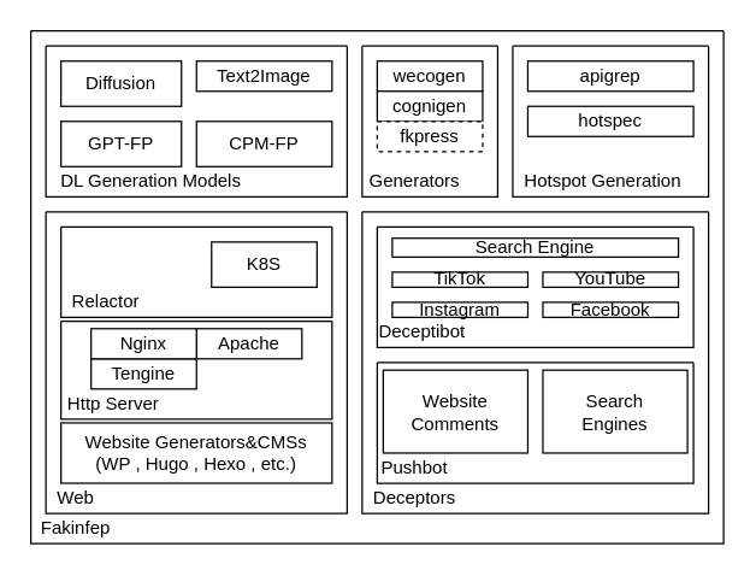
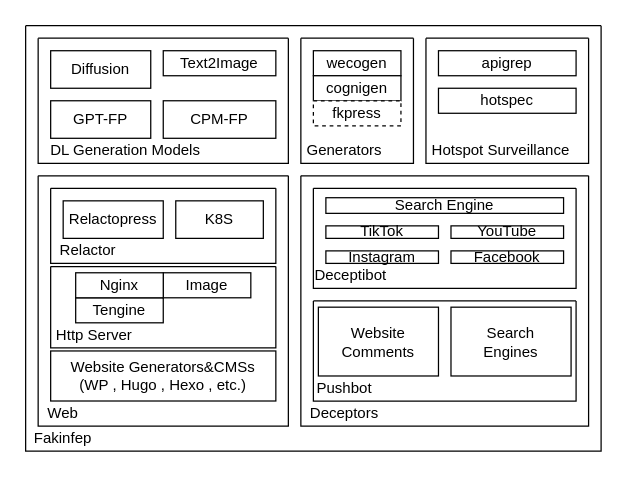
  <mxCell id="0" />
  <mxCell id="1" parent="0" />
  <mxCell id="2" value="" style="swimlane;startSize=0;" vertex="1" parent="1"><mxGeometry x="20" y="20" width="460" height="340" as="geometry" /></mxCell>
  <mxCell id="3" value="" style="swimlane;startSize=0;" vertex="1" parent="2"><mxGeometry x="10" y="10" width="200" height="100" as="geometry" /></mxCell>
  <mxCell id="4" value="&lt;div&gt;Diffusion&lt;/div&gt;" style="whiteSpace=wrap;html=1;" vertex="1" parent="3"><mxGeometry x="10" y="10" width="80" height="30" as="geometry" /></mxCell>
  <mxCell id="5" value="GPT-FP" style="whiteSpace=wrap;html=1;" vertex="1" parent="3"><mxGeometry x="10" y="50" width="80" height="30" as="geometry" /></mxCell>
  <mxCell id="6" value="Text2Image" style="whiteSpace=wrap;html=1;" vertex="1" parent="3"><mxGeometry x="100" y="10" width="90" height="20" as="geometry" /></mxCell>
  <mxCell id="7" value="CPM-FP" style="whiteSpace=wrap;html=1;" vertex="1" parent="3"><mxGeometry x="100" y="50" width="90" height="30" as="geometry" /></mxCell>
  <mxCell id="8" value="DL Generation Models" style="text;html=1;strokeColor=none;fillColor=none;align=center;verticalAlign=middle;whiteSpace=wrap;rounded=0;" vertex="1" parent="3"><mxGeometry y="80" width="140" height="20" as="geometry" /></mxCell>
  <mxCell id="9" value="" style="swimlane;startSize=0;" vertex="1" parent="2"><mxGeometry x="10" y="120" width="200" height="200" as="geometry" /></mxCell>
  <mxCell id="10" value="" style="swimlane;startSize=0;" vertex="1" parent="9"><mxGeometry x="10" y="10" width="180" height="60" as="geometry" /></mxCell>
+ <mxCell id="11" value="Relactopress" style="whiteSpace=wrap;html=1;" vertex="1" parent="10"><mxGeometry x="10" y="10" width="80" height="30" as="geometry" /></mxCell>
  <mxCell id="12" value="K8S" style="whiteSpace=wrap;html=1;" vertex="1" parent="10"><mxGeometry x="100" y="10" width="70" height="30" as="geometry" /></mxCell>
  <mxCell id="13" value="Relactor" style="text;html=1;strokeColor=none;fillColor=none;align=center;verticalAlign=middle;whiteSpace=wrap;rounded=0;" vertex="1" parent="10"><mxGeometry y="40" width="60" height="20" as="geometry" /></mxCell>
  <mxCell id="14" value="" style="swimlane;startSize=0;" vertex="1" parent="9"><mxGeometry x="10" y="72.5" width="180" height="65" as="geometry" /></mxCell>
  <mxCell id="15" value="Tengine" style="whiteSpace=wrap;html=1;" vertex="1" parent="14"><mxGeometry x="20" y="25" width="70" height="20" as="geometry" /></mxCell>
- <mxCell id="16" value="Apache" style="whiteSpace=wrap;html=1;" vertex="1" parent="14"><mxGeometry x="90" y="5" width="70" height="20" as="geometry" /></mxCell>
+ <mxCell id="16" value="Image" style="whiteSpace=wrap;html=1;" vertex="1" parent="14"><mxGeometry x="90" y="5" width="70" height="20" as="geometry" /></mxCell>
  <mxCell id="17" value="Nginx" style="whiteSpace=wrap;html=1;" vertex="1" parent="14"><mxGeometry x="20" y="5" width="70" height="20" as="geometry" /></mxCell>
  <mxCell id="18" value="Http Server" style="text;html=1;strokeColor=none;fillColor=none;align=center;verticalAlign=middle;whiteSpace=wrap;rounded=0;" vertex="1" parent="14"><mxGeometry y="45" width="70" height="20" as="geometry" /></mxCell>
  <mxCell id="19" value="&lt;div&gt;Website Generators&amp;amp;CMSs&lt;/div&gt;(WP , Hugo , Hexo , etc.)" style="rounded=0;whiteSpace=wrap;html=1;" vertex="1" parent="9"><mxGeometry x="10" y="140" width="180" height="40" as="geometry" /></mxCell>
  <mxCell id="20" value="Web" style="text;html=1;strokeColor=none;fillColor=none;align=center;verticalAlign=middle;whiteSpace=wrap;rounded=0;" vertex="1" parent="9"><mxGeometry y="180" width="40" height="20" as="geometry" /></mxCell>
  <mxCell id="21" value="Fakinfep" style="text;html=1;strokeColor=none;fillColor=none;align=center;verticalAlign=middle;whiteSpace=wrap;rounded=0;" vertex="1" parent="2"><mxGeometry y="320" width="60" height="20" as="geometry" /></mxCell>
  <mxCell id="22" value="" style="swimlane;startSize=0;" vertex="1" parent="2"><mxGeometry x="220" y="10" width="90" height="100" as="geometry" /></mxCell>
  <mxCell id="23" value="Generators" style="text;html=1;strokeColor=none;fillColor=none;align=center;verticalAlign=middle;whiteSpace=wrap;rounded=0;" vertex="1" parent="22"><mxGeometry y="80" width="70" height="20" as="geometry" /></mxCell>
  <mxCell id="24" value="wecogen" style="rounded=0;whiteSpace=wrap;html=1;" vertex="1" parent="22"><mxGeometry x="10" y="10" width="70" height="20" as="geometry" /></mxCell>
  <mxCell id="25" value="cognigen" style="rounded=0;whiteSpace=wrap;html=1;" vertex="1" parent="22"><mxGeometry x="10" y="30" width="70" height="20" as="geometry" /></mxCell>
  <mxCell id="26" value="fkpress" style="rounded=0;whiteSpace=wrap;html=1;dashed=1;" vertex="1" parent="22"><mxGeometry x="10" y="50" width="70" height="20" as="geometry" /></mxCell>
  <mxCell id="27" value="" style="swimlane;startSize=0;" vertex="1" parent="2"><mxGeometry x="220" y="120" width="230" height="200" as="geometry" /></mxCell>
  <mxCell id="28" value="Deceptors" style="text;html=1;strokeColor=none;fillColor=none;align=center;verticalAlign=middle;whiteSpace=wrap;rounded=0;" vertex="1" parent="27"><mxGeometry y="180" width="70" height="20" as="geometry" /></mxCell>
  <mxCell id="29" value="" style="swimlane;startSize=0;" vertex="1" parent="27"><mxGeometry x="10" y="10" width="210" height="80" as="geometry" /></mxCell>
  <mxCell id="30" value="Deceptibot" style="text;html=1;strokeColor=none;fillColor=none;align=center;verticalAlign=middle;whiteSpace=wrap;rounded=0;" vertex="1" parent="29"><mxGeometry y="60" width="60" height="20" as="geometry" /></mxCell>
  <mxCell id="31" value="Search Engine" style="rounded=0;whiteSpace=wrap;html=1;" vertex="1" parent="29"><mxGeometry x="10" y="7.5" width="190" height="12.5" as="geometry" /></mxCell>
  <mxCell id="32" value="TikTok" style="rounded=0;whiteSpace=wrap;html=1;" vertex="1" parent="29"><mxGeometry x="10" y="30" width="90" height="10" as="geometry" /></mxCell>
  <mxCell id="33" value="YouTube" style="rounded=0;whiteSpace=wrap;html=1;" vertex="1" parent="29"><mxGeometry x="110" y="30" width="90" height="10" as="geometry" /></mxCell>
  <mxCell id="34" value="Instagram" style="rounded=0;whiteSpace=wrap;html=1;" vertex="1" parent="29"><mxGeometry x="10" y="50" width="90" height="10" as="geometry" /></mxCell>
  <mxCell id="35" value="Facebook" style="rounded=0;whiteSpace=wrap;html=1;" vertex="1" parent="29"><mxGeometry x="110" y="50" width="90" height="10" as="geometry" /></mxCell>
  <mxCell id="36" value="" style="swimlane;startSize=0;" vertex="1" parent="27"><mxGeometry x="10" y="100" width="210" height="80" as="geometry" /></mxCell>
  <mxCell id="37" value="Pushbot" style="text;html=1;strokeColor=none;fillColor=none;align=center;verticalAlign=middle;whiteSpace=wrap;rounded=0;" vertex="1" parent="36"><mxGeometry y="60" width="50" height="20" as="geometry" /></mxCell>
  <mxCell id="38" value="&lt;div&gt;Website&lt;/div&gt;&lt;div&gt;Comments&lt;br&gt;&lt;/div&gt;" style="rounded=0;whiteSpace=wrap;html=1;" vertex="1" parent="36"><mxGeometry x="4" y="5" width="96" height="55" as="geometry" /></mxCell>
  <mxCell id="39" value="&lt;div&gt;Search&lt;/div&gt;&lt;div&gt;Engines&lt;br&gt;&lt;/div&gt;" style="rounded=0;whiteSpace=wrap;html=1;" vertex="1" parent="36"><mxGeometry x="110" y="5" width="96" height="55" as="geometry" /></mxCell>
  <mxCell id="40" value="" style="swimlane;startSize=0;" vertex="1" parent="2"><mxGeometry x="320" y="10" width="130" height="100" as="geometry" /></mxCell>
- <mxCell id="41" value="Hotspot Generation" style="text;html=1;strokeColor=none;fillColor=none;align=center;verticalAlign=middle;whiteSpace=wrap;rounded=0;" vertex="1" parent="40"><mxGeometry y="80" width="120" height="20" as="geometry" /></mxCell>
+ <mxCell id="41" value="Hotspot Surveillance" style="text;html=1;strokeColor=none;fillColor=none;align=center;verticalAlign=middle;whiteSpace=wrap;rounded=0;" vertex="1" parent="40"><mxGeometry y="80" width="120" height="20" as="geometry" /></mxCell>
  <mxCell id="42" value="apigrep" style="rounded=0;whiteSpace=wrap;html=1;" vertex="1" parent="40"><mxGeometry x="10" y="10" width="110" height="20" as="geometry" /></mxCell>
  <mxCell id="43" value="hotspec" style="rounded=0;whiteSpace=wrap;html=1;" vertex="1" parent="40"><mxGeometry x="10" y="40" width="110" height="20" as="geometry" /></mxCell>
